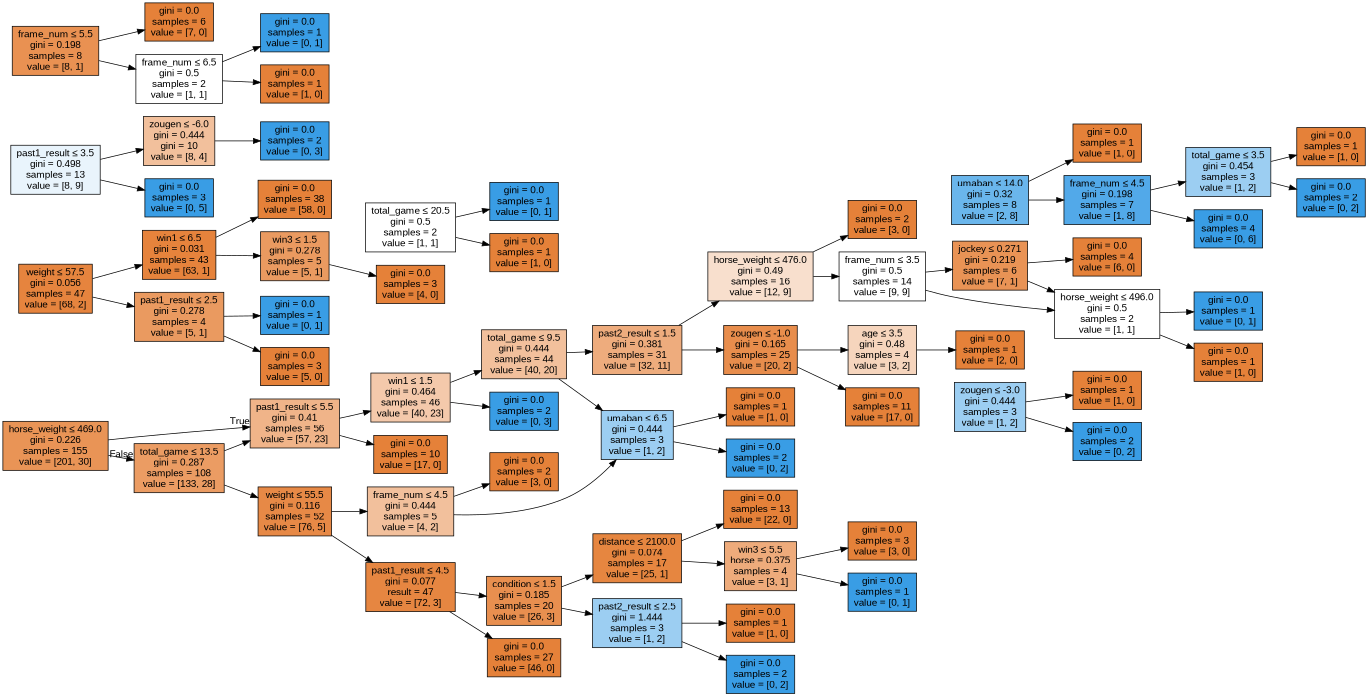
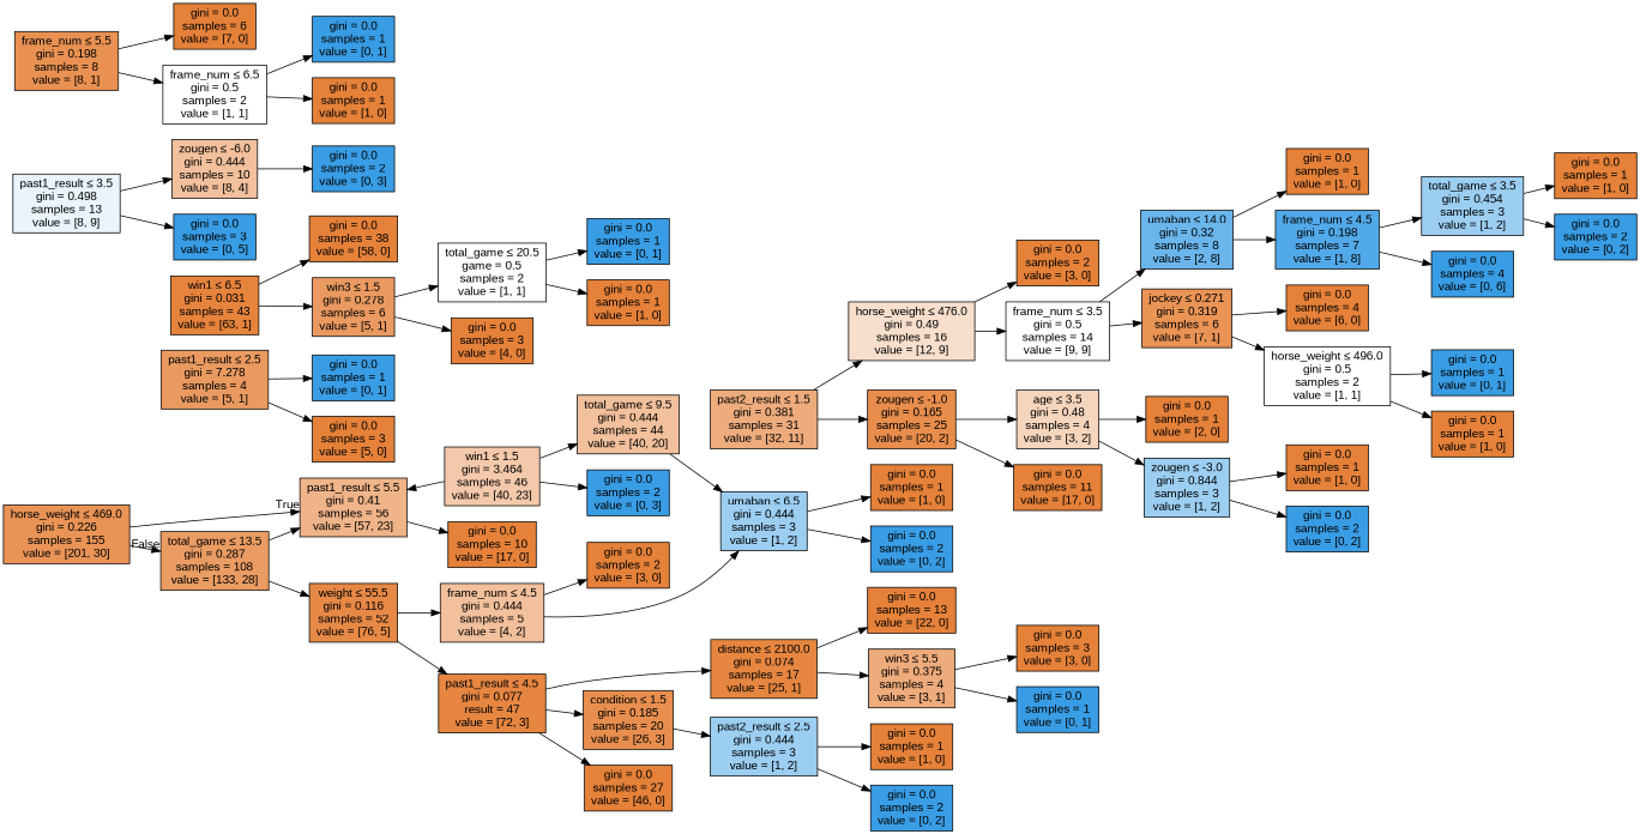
  digraph {
    fontname="Liberation Sans"
    rankdir=LR
    node [color=black fillcolor="#e58139ff" fontname="Liberation Sans" shape=box style=filled]
    edge [fontname="Liberation Sans"]
    n1 [fillcolor="#e58139d9" label=<horse_weight &le; 469.0<br/>gini = 0.226<br/>samples = 155<br/>value = [201, 30]>]
    n2 [fillcolor="#e58139c9" label=<total_game &le; 13.5<br/>gini = 0.287<br/>samples = 108<br/>value = [133, 28]>]
    n3 [fillcolor="#e5813998" label=<past1_result &le; 5.5<br/>gini = 0.41<br/>samples = 56<br/>value = [57, 23]>]
-   n4 [fillcolor="#e58139f8" label=<weight &le; 57.5<br/>gini = 0.056<br/>samples = 47<br/>value = [68, 2]>]
    n5 [fillcolor="#e58139fb" label=<win1 &le; 6.5<br/>gini = 0.031<br/>samples = 43<br/>value = [63, 1]>]
-   n6 [fillcolor="#e58139cc" label=<past1_result &le; 2.5<br/>gini = 0.278<br/>samples = 4<br/>value = [5, 1]>]
+   n6 [fillcolor="#e58139cc" label=<past1_result &le; 2.5<br/>gini = 7.278<br/>samples = 4<br/>value = [5, 1]>]
    n7 [fillcolor="#e58139ee" label=<weight &le; 55.5<br/>gini = 0.116<br/>samples = 52<br/>value = [76, 5]>]
    n8 [label=<gini = 0.0<br/>samples = 38<br/>value = [58, 0]>]
-   n9 [fillcolor="#e58139cc" label=<win3 &le; 1.5<br/>gini = 0.278<br/>samples = 5<br/>value = [5, 1]>]
+   n9 [fillcolor="#e58139cc" label=<win3 &le; 1.5<br/>gini = 0.278<br/>samples = 6<br/>value = [5, 1]>]
    n10 [fillcolor="#399de5ff" label=<gini = 0.0<br/>samples = 1<br/>value = [0, 1]>]
    n11 [label=<gini = 0.0<br/>samples = 3<br/>value = [5, 0]>]
-   n12 [fillcolor="#e5813900" label=<total_game &le; 20.5<br/>gini = 0.5<br/>samples = 2<br/>value = [1, 1]>]
+   n12 [fillcolor="#e5813900" label=<total_game &le; 20.5<br/>game = 0.5<br/>samples = 2<br/>value = [1, 1]>]
    n13 [label=<gini = 0.0<br/>samples = 3<br/>value = [4, 0]>]
    n14 [fillcolor="#399de5ff" label=<gini = 0.0<br/>samples = 1<br/>value = [0, 1]>]
    n15 [label=<gini = 0.0<br/>samples = 1<br/>value = [1, 0]>]
-   n16 [fillcolor="#e581396c" label=<win1 &le; 1.5<br/>gini = 0.464<br/>samples = 46<br/>value = [40, 23]>]
+   n16 [fillcolor="#e581396c" label=<win1 &le; 1.5<br/>gini = 3.464<br/>samples = 46<br/>value = [40, 23]>]
    n17 [label=<gini = 0.0<br/>samples = 10<br/>value = [17, 0]>]
    n18 [fillcolor="#e581397f" label=<frame_num &le; 4.5<br/>gini = 0.444<br/>samples = 5<br/>value = [4, 2]>]
    n19 [fillcolor="#e58139f4" label=<past1_result &le; 4.5<br/>gini = 0.077<br/>result = 47<br/>value = [72, 3]>]
    n20 [fillcolor="#399de5ff" label=<gini = 0.0<br/>samples = 2<br/>value = [0, 3]>]
    n21 [fillcolor="#e581397f" label=<total_game &le; 9.5<br/>gini = 0.444<br/>samples = 44<br/>value = [40, 20]>]
    n22 [fillcolor="#e58139a7" label=<past2_result &le; 1.5<br/>gini = 0.381<br/>samples = 31<br/>value = [32, 11]>]
    n23 [fillcolor="#399de57f" label=<umaban &le; 6.5<br/>gini = 0.444<br/>samples = 3<br/>value = [1, 2]>]
    n24 [fillcolor="#e5813940" label=<horse_weight &le; 476.0<br/>gini = 0.49<br/>samples = 16<br/>value = [12, 9]>]
    n25 [fillcolor="#e58139e6" label=<zougen &le; -1.0<br/>gini = 0.165<br/>samples = 25<br/>value = [20, 2]>]
    n26 [fillcolor="#399de51c" label=<past1_result &le; 3.5<br/>gini = 0.498<br/>samples = 13<br/>value = [8, 9]>]
-   n27 [fillcolor="#e581397f" label=<zougen &le; -6.0<br/>gini = 0.444<br/>gini = 10<br/>value = [8, 4]>]
+   n27 [fillcolor="#e581397f" label=<zougen &le; -6.0<br/>gini = 0.444<br/>samples = 10<br/>value = [8, 4]>]
    n28 [fillcolor="#399de5ff" label=<gini = 0.0<br/>samples = 3<br/>value = [0, 5]>]
    n29 [label=<gini = 0.0<br/>samples = 2<br/>value = [3, 0]>]
    n30 [fillcolor="#e5813900" label=<frame_num &le; 3.5<br/>gini = 0.5<br/>samples = 14<br/>value = [9, 9]>]
    n31 [fillcolor="#e5813955" label=<age &le; 3.5<br/>gini = 0.48<br/>samples = 4<br/>value = [3, 2]>]
    n32 [label=<gini = 0.0<br/>samples = 11<br/>value = [17, 0]>]
-   n33 [fillcolor="#e58139db" label=<jockey &le; 0.271<br/>gini = 0.219<br/>samples = 6<br/>value = [7, 1]>]
+   n33 [fillcolor="#e58139db" label=<jockey &le; 0.271<br/>gini = 0.319<br/>samples = 6<br/>value = [7, 1]>]
    n34 [fillcolor="#399de5bf" label=<umaban &le; 14.0<br/>gini = 0.32<br/>samples = 8<br/>value = [2, 8]>]
    n35 [fillcolor="#e5813900" label=<horse_weight &le; 496.0<br/>gini = 0.5<br/>samples = 2<br/>value = [1, 1]>]
    n36 [label=<gini = 0.0<br/>samples = 4<br/>value = [6, 0]>]
    n37 [fillcolor="#399de5df" label=<frame_num &le; 4.5<br/>gini = 0.198<br/>samples = 7<br/>value = [1, 8]>]
    n38 [label=<gini = 0.0<br/>samples = 1<br/>value = [1, 0]>]
    n39 [fillcolor="#399de5ff" label=<gini = 0.0<br/>samples = 1<br/>value = [0, 1]>]
    n40 [label=<gini = 0.0<br/>samples = 1<br/>value = [1, 0]>]
    n41 [fillcolor="#399de57f" label=<total_game &le; 3.5<br/>gini = 0.454<br/>samples = 3<br/>value = [1, 2]>]
    n42 [fillcolor="#399de5ff" label=<gini = 0.0<br/>samples = 4<br/>value = [0, 6]>]
    n43 [label=<gini = 0.0<br/>samples = 1<br/>value = [1, 0]>]
    n44 [fillcolor="#399de5ff" label=<gini = 0.0<br/>samples = 2<br/>value = [0, 2]>]
-   n45 [fillcolor="#399de57f" label=<zougen &le; -3.0<br/>gini = 0.444<br/>samples = 3<br/>value = [1, 2]>]
+   n45 [fillcolor="#399de57f" label=<zougen &le; -3.0<br/>gini = 0.844<br/>samples = 3<br/>value = [1, 2]>]
    n46 [label=<gini = 0.0<br/>samples = 1<br/>value = [2, 0]>]
    n47 [label=<gini = 0.0<br/>samples = 1<br/>value = [1, 0]>]
    n48 [fillcolor="#399de5ff" label=<gini = 0.0<br/>samples = 2<br/>value = [0, 2]>]
    n49 [fillcolor="#399de5ff" label=<gini = 0.0<br/>samples = 2<br/>value = [0, 3]>]
    n50 [fillcolor="#e58139df" label=<frame_num &le; 5.5<br/>gini = 0.198<br/>samples = 8<br/>value = [8, 1]>]
    n51 [label=<gini = 0.0<br/>samples = 6<br/>value = [7, 0]>]
    n52 [fillcolor="#e5813900" label=<frame_num &le; 6.5<br/>gini = 0.5<br/>samples = 2<br/>value = [1, 1]>]
    n53 [fillcolor="#399de5ff" label=<gini = 0.0<br/>samples = 1<br/>value = [0, 1]>]
    n54 [label=<gini = 0.0<br/>samples = 1<br/>value = [1, 0]>]
    n55 [label=<gini = 0.0<br/>samples = 2<br/>value = [3, 0]>]
    n56 [fillcolor="#e58139e2" label=<condition &le; 1.5<br/>gini = 0.185<br/>samples = 20<br/>value = [26, 3]>]
    n57 [label=<gini = 0.0<br/>samples = 27<br/>value = [46, 0]>]
    n58 [label=<gini = 0.0<br/>samples = 1<br/>value = [1, 0]>]
    n59 [fillcolor="#399de5ff" label=<gini = 0.0<br/>samples = 2<br/>value = [0, 2]>]
    n60 [fillcolor="#e58139f5" label=<distance &le; 2100.0<br/>gini = 0.074<br/>samples = 17<br/>value = [25, 1]>]
-   n61 [fillcolor="#399de57f" label=<past2_result &le; 2.5<br/>gini = 1.444<br/>samples = 3<br/>value = [1, 2]>]
+   n61 [fillcolor="#399de57f" label=<past2_result &le; 2.5<br/>gini = 0.444<br/>samples = 3<br/>value = [1, 2]>]
    n62 [label=<gini = 0.0<br/>samples = 13<br/>value = [22, 0]>]
-   n63 [fillcolor="#e58139aa" label=<win3 &le; 5.5<br/>horse = 0.375<br/>samples = 4<br/>value = [3, 1]>]
+   n63 [fillcolor="#e58139aa" label=<win3 &le; 5.5<br/>gini = 0.375<br/>samples = 4<br/>value = [3, 1]>]
    n64 [label=<gini = 0.0<br/>samples = 1<br/>value = [1, 0]>]
    n65 [fillcolor="#399de5ff" label=<gini = 0.0<br/>samples = 2<br/>value = [0, 2]>]
    n66 [label=<gini = 0.0<br/>samples = 3<br/>value = [3, 0]>]
    n67 [fillcolor="#399de5ff" label=<gini = 0.0<br/>samples = 1<br/>value = [0, 1]>]
    n1 -> n2 [headlabel=False labelangle=-45 labeldistance=2.5]
    n1 -> n3 [headlabel=True labelangle=45 labeldistance=2.5]
    n2 -> n3
    n2 -> n7
-   n3 -> n16
+   n16 -> n3
    n3 -> n17
-   n4 -> n5
-   n4 -> n6
    n5 -> n8
    n5 -> n9
    n6 -> n10
    n6 -> n11
    n7 -> n18
    n7 -> n19
+   n9 -> n12
    n9 -> n13
    n12 -> n14
    n12 -> n15
    n16 -> n20
    n16 -> n21
    n18 -> n23
    n18 -> n55
    n19 -> n56
    n19 -> n57
-   n21 -> n22
    n21 -> n23
    n22 -> n24
    n22 -> n25
    n23 -> n58
    n23 -> n59
    n24 -> n29
    n24 -> n30
    n25 -> n31
    n25 -> n32
    n26 -> n27
    n26 -> n28
    n27 -> n49
    n30 -> n33
-   n30 -> n35
+   n30 -> n34
+   n31 -> n45
    n31 -> n46
    n33 -> n35
    n33 -> n36
    n34 -> n37
    n34 -> n38
    n35 -> n39
    n35 -> n40
    n37 -> n41
    n37 -> n42
    n41 -> n43
    n41 -> n44
    n45 -> n47
    n45 -> n48
    n50 -> n51
    n50 -> n52
    n52 -> n53
    n52 -> n54
-   n56 -> n60
+   n19 -> n60
    n56 -> n61
    n60 -> n62
    n60 -> n63
    n61 -> n64
    n61 -> n65
    n63 -> n66
    n63 -> n67
  }
